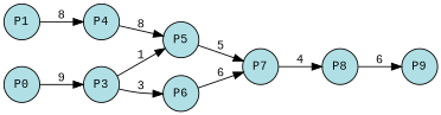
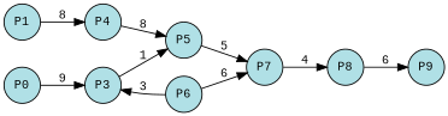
  digraph {
    fontname="Liberation Mono"
    rankdir=LR
    splines=true
    node [fillcolor=powderblue fixedsize=true fontcolor=black fontname="Liberation Mono" fontsize=12 margin=0 shape=circle style=filled]
    edge [fontcolor=black fontname="Liberation Mono" fontsize=12 margin=0]
    n1 [label=P1 width=0.5]
    n2 [label=P0 width=0.5]
    n3 [label=P3 width=0.5]
    n4 [label=P4 width=0.5]
    n5 [label=P5 width=0.5]
    n6 [label=P6 width=0.5]
    n7 [label=P7 width=0.5]
    n8 [label=P8 width=0.5]
    n9 [label=P9 width=0.5]
    subgraph sub_1 {
      rank=same
      n1
      n2
    }
    subgraph sub_2 {
      rank=same
      n3
      n4
    }
    subgraph sub_3 {
      rank=same
      n5
      n6
    }
    subgraph sub_4 {
      rank=same
      n7
    }
    subgraph sub_5 {
      rank=same
      n8
    }
    subgraph sub_6 {
      rank=same
      n9
    }
    n1 -> n4 [label=8]
    n2 -> n3 [label=9]
    n3 -> n5 [label=1]
-   n3 -> n6 [label=3]
+   n6 -> n3 [label=3]
    n4 -> n5 [label=8]
    n5 -> n7 [label=5]
    n6 -> n7 [label=6]
    n7 -> n8 [label=4]
    n8 -> n9 [label=6]
  }
